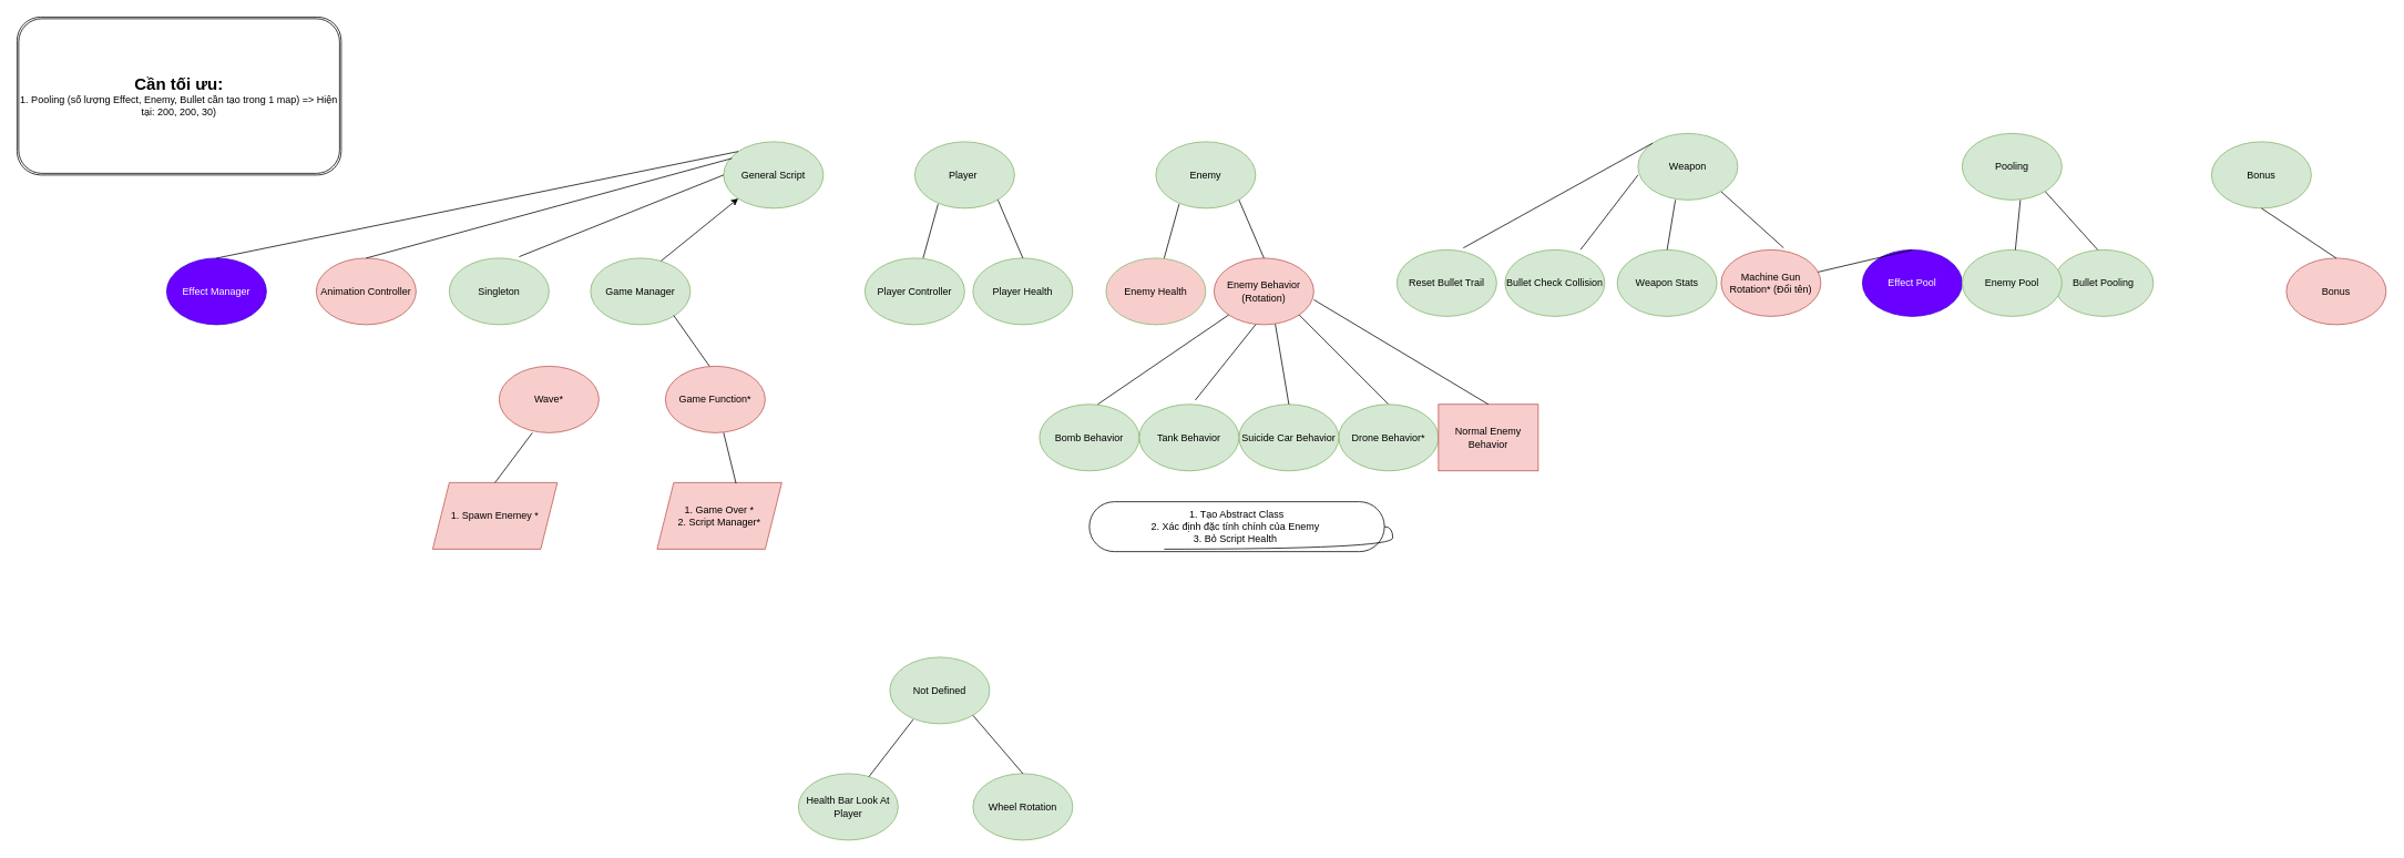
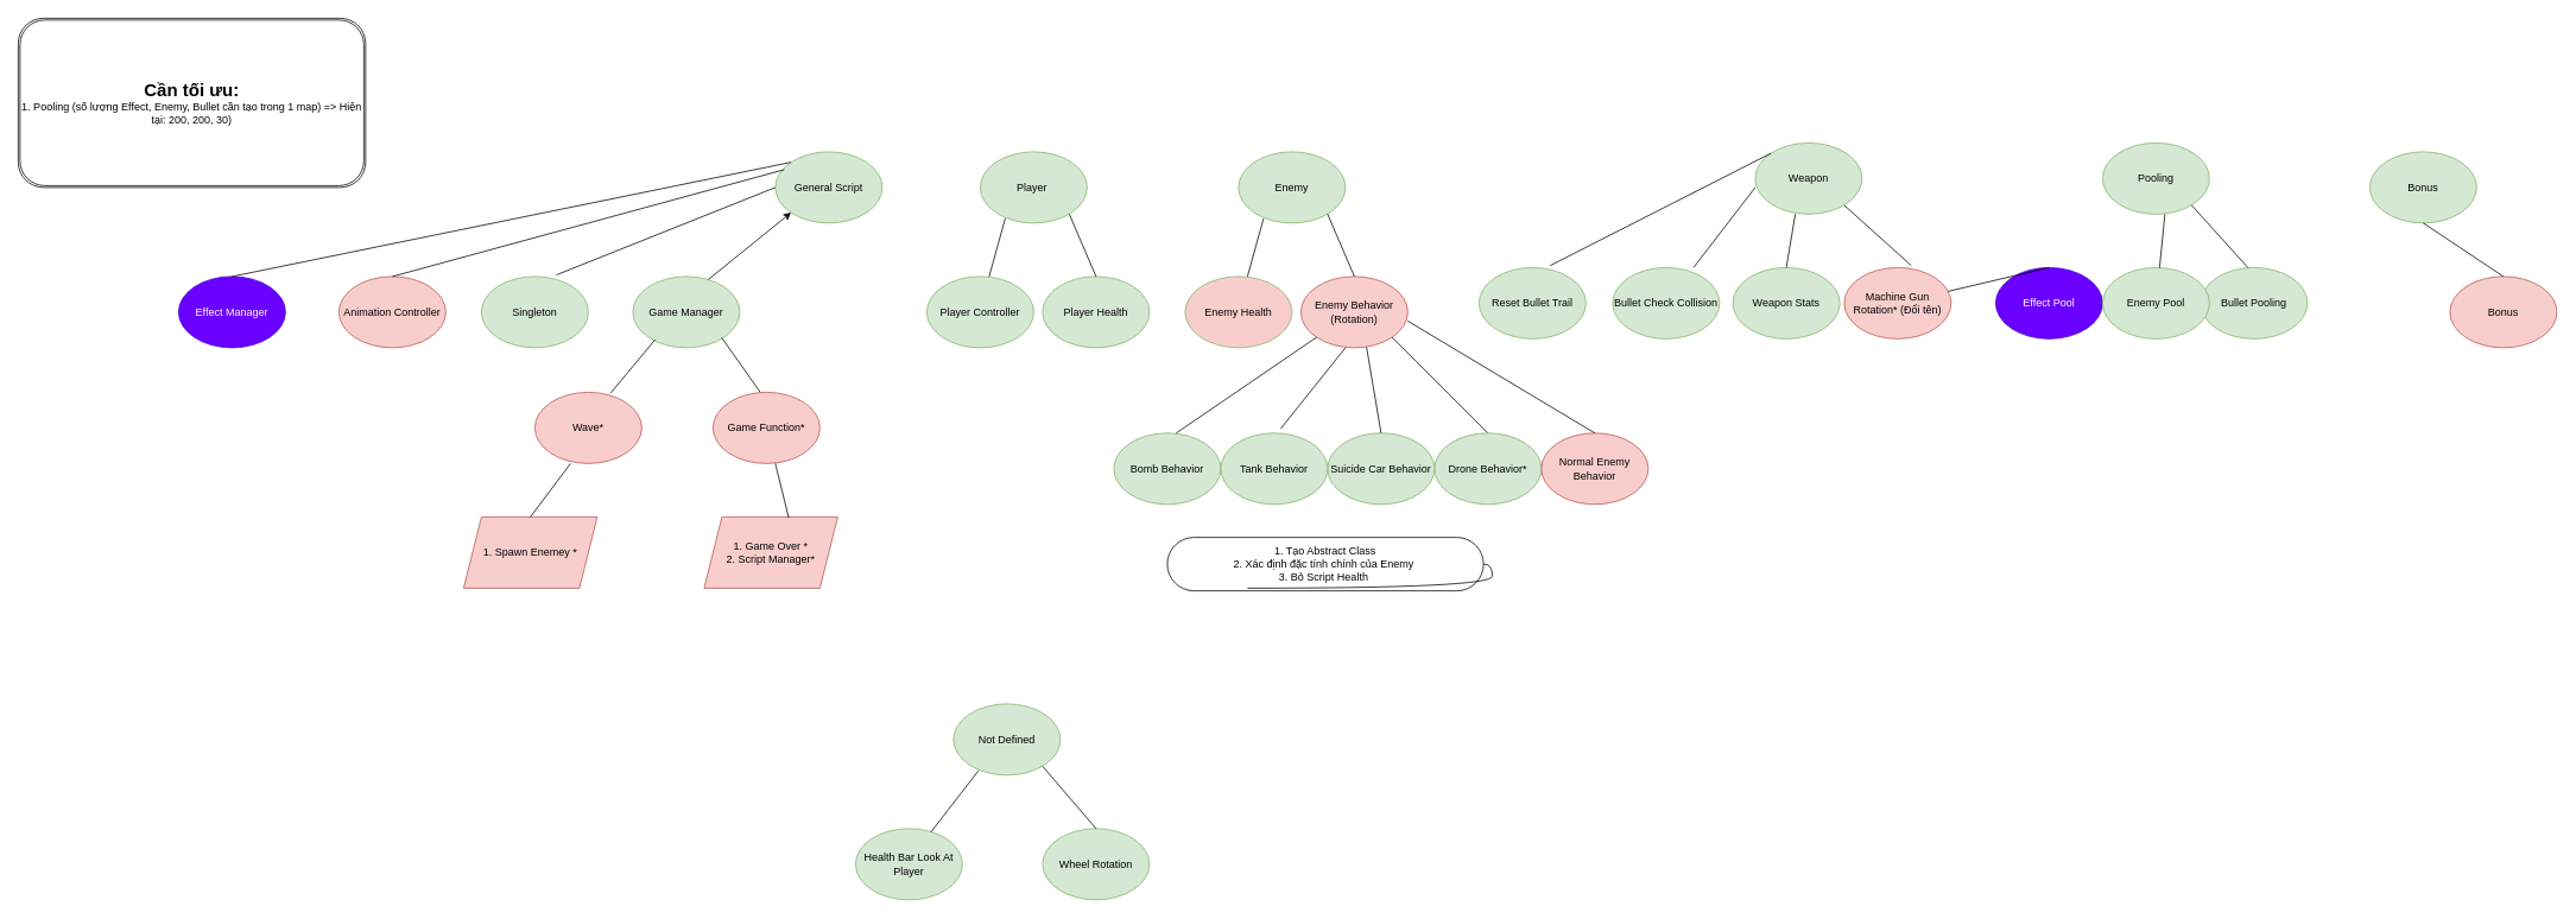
  <mxCell id="0" />
  <mxCell id="1" parent="0" />
  <mxCell id="2" value="General Script" style="ellipse;whiteSpace=wrap;html=1;fillColor=#d5e8d4;strokeColor=#82b366;" vertex="1" parent="1"><mxGeometry x="870" y="170" width="120" height="80" as="geometry" /></mxCell>
  <mxCell id="3" value="Player&amp;nbsp;" style="ellipse;whiteSpace=wrap;html=1;fillColor=#d5e8d4;strokeColor=#82b366;" vertex="1" parent="1"><mxGeometry x="1100" y="170" width="120" height="80" as="geometry" /></mxCell>
  <mxCell id="4" value="Weapon" style="ellipse;whiteSpace=wrap;html=1;fillColor=#d5e8d4;strokeColor=#82b366;" vertex="1" parent="1"><mxGeometry x="1970" y="160" width="120" height="80" as="geometry" /></mxCell>
  <mxCell id="5" value="Singleton" style="ellipse;whiteSpace=wrap;html=1;fillColor=#d5e8d4;strokeColor=#82b366;" vertex="1" parent="1"><mxGeometry x="540" y="310" width="120" height="80" as="geometry" /></mxCell>
  <mxCell id="6" value="Game Manager" style="ellipse;whiteSpace=wrap;html=1;fillColor=#d5e8d4;strokeColor=#82b366;" vertex="1" parent="1"><mxGeometry x="710" y="310" width="120" height="80" as="geometry" /></mxCell>
  <mxCell id="7" value="1. Spawn Enemey *" style="shape=parallelogram;perimeter=parallelogramPerimeter;whiteSpace=wrap;html=1;fixedSize=1;fillColor=#f8cecc;strokeColor=#b85450;" vertex="1" parent="1"><mxGeometry x="520" y="580" width="150" height="80" as="geometry" /></mxCell>
  <mxCell id="8" value="Wave*" style="ellipse;whiteSpace=wrap;html=1;fillColor=#f8cecc;strokeColor=#b85450;" vertex="1" parent="1"><mxGeometry x="600" y="440" width="120" height="80" as="geometry" /></mxCell>
  <mxCell id="9" value="1. Game Over *&lt;br&gt;2. Script Manager*" style="shape=parallelogram;perimeter=parallelogramPerimeter;whiteSpace=wrap;html=1;fixedSize=1;fillColor=#f8cecc;strokeColor=#b85450;" vertex="1" parent="1"><mxGeometry y="580" width="150" height="80" as="geometry" x="790" /></mxCell>
  <mxCell id="10" value="Game Function*" style="ellipse;whiteSpace=wrap;html=1;fillColor=#f8cecc;strokeColor=#b85450;" vertex="1" parent="1"><mxGeometry x="800" y="440" width="120" height="80" as="geometry" /></mxCell>
  <mxCell id="11" value="" style="endArrow=none;html=1;rounded=0;exitX=0.5;exitY=0;exitDx=0;exitDy=0;" edge="1" parent="1" source="7"><mxGeometry width="50" height="50" relative="1" as="geometry"><mxPoint x="590" y="570" as="sourcePoint" /><mxPoint x="640" y="520" as="targetPoint" /></mxGeometry></mxCell>
  <mxCell id="12" value="" style="endArrow=none;html=1;rounded=0;exitX=0.633;exitY=0.013;exitDx=0;exitDy=0;exitPerimeter=0;" edge="1" parent="1" source="9"><mxGeometry width="50" height="50" relative="1" as="geometry"><mxPoint x="825" y="580" as="sourcePoint" /><mxPoint x="870" y="520" as="targetPoint" /></mxGeometry></mxCell>
  <mxCell id="13" value="" style="endArrow=none;html=1;rounded=0;exitX=0.442;exitY=0;exitDx=0;exitDy=0;exitPerimeter=0;" edge="1" parent="1" source="10"><mxGeometry width="50" height="50" relative="1" as="geometry"><mxPoint x="825" y="440" as="sourcePoint" /><mxPoint x="810" y="379" as="targetPoint" /></mxGeometry></mxCell>
+ <mxCell id="14" value="" style="endArrow=none;html=1;rounded=0;exitX=0.708;exitY=0.013;exitDx=0;exitDy=0;exitPerimeter=0;entryX=0.208;entryY=0.888;entryDx=0;entryDy=0;entryPerimeter=0;" edge="1" parent="1" source="8" target="6"><mxGeometry width="50" height="50" relative="1" as="geometry"><mxPoint x="773" y="440" as="sourcePoint" /><mxPoint x="730" y="380" as="targetPoint" /></mxGeometry></mxCell>
  <mxCell id="15" value="" style="endArrow=none;html=1;rounded=0;exitX=0.701;exitY=-0.022;exitDx=0;exitDy=0;exitPerimeter=0;entryX=0.208;entryY=0.888;entryDx=0;entryDy=0;entryPerimeter=0;" edge="1" parent="1" source="5"><mxGeometry width="50" height="50" relative="1" as="geometry"><mxPoint x="820" y="270" as="sourcePoint" /><mxPoint x="870" y="210" as="targetPoint" /></mxGeometry></mxCell>
  <mxCell id="16" value="" style="endArrow=classic;html=1;rounded=0;exitX=0.706;exitY=0.043;exitDx=0;exitDy=0;exitPerimeter=0;entryX=0;entryY=1;entryDx=0;entryDy=0;" edge="1" parent="1" source="6" target="2"><mxGeometry width="50" height="50" relative="1" as="geometry"><mxPoint x="634" y="318" as="sourcePoint" /><mxPoint x="880" y="220" as="targetPoint" /></mxGeometry></mxCell>
  <mxCell id="17" value="Animation Controller" style="ellipse;whiteSpace=wrap;html=1;fillColor=#f8cecc;strokeColor=#b85450;" vertex="1" parent="1"><mxGeometry x="380" y="310" width="120" height="80" as="geometry" /></mxCell>
  <mxCell id="18" value="" style="endArrow=none;html=1;rounded=0;exitX=0.5;exitY=0;exitDx=0;exitDy=0;" edge="1" parent="1" source="17"><mxGeometry width="50" height="50" relative="1" as="geometry"><mxPoint x="570" y="278" as="sourcePoint" /><mxPoint x="880" y="190" as="targetPoint" /></mxGeometry></mxCell>
  <mxCell id="19" value="Player Health" style="ellipse;whiteSpace=wrap;html=1;fillColor=#d5e8d4;strokeColor=#82b366;" vertex="1" parent="1"><mxGeometry x="1170" y="310" width="120" height="80" as="geometry" /></mxCell>
  <mxCell id="20" value="Player Controller" style="ellipse;whiteSpace=wrap;html=1;fillColor=#d5e8d4;strokeColor=#82b366;" vertex="1" parent="1"><mxGeometry x="1040" y="310" width="120" height="80" as="geometry" /></mxCell>
  <mxCell id="21" value="" style="endArrow=none;html=1;rounded=0;entryX=0.741;entryY=0.951;entryDx=0;entryDy=0;entryPerimeter=0;" edge="1" parent="1"><mxGeometry width="50" height="50" relative="1" as="geometry"><mxPoint x="1110" y="310" as="sourcePoint" /><mxPoint x="1128" y="245" as="targetPoint" /></mxGeometry></mxCell>
  <mxCell id="22" value="" style="endArrow=none;html=1;rounded=0;entryX=0.741;entryY=0.951;entryDx=0;entryDy=0;entryPerimeter=0;exitX=0.5;exitY=0;exitDx=0;exitDy=0;exitPerimeter=0;" edge="1" parent="1" source="19"><mxGeometry width="50" height="50" relative="1" as="geometry"><mxPoint x="1260" y="305" as="sourcePoint" /><mxPoint x="1200" y="240" as="targetPoint" /></mxGeometry></mxCell>
  <mxCell id="23" value="Weapon Stats" style="ellipse;whiteSpace=wrap;html=1;fillColor=#d5e8d4;strokeColor=#82b366;" vertex="1" parent="1"><mxGeometry x="1945" y="300" width="120" height="80" as="geometry" /></mxCell>
  <mxCell id="24" value="Enemy" style="ellipse;whiteSpace=wrap;html=1;fillColor=#d5e8d4;strokeColor=#82b366;" vertex="1" parent="1"><mxGeometry x="1390" y="170" width="120" height="80" as="geometry" /></mxCell>
  <mxCell id="25" value="Enemy Behavior (Rotation)" style="ellipse;whiteSpace=wrap;html=1;fillColor=#f8cecc;strokeColor=#b85450;" vertex="1" parent="1"><mxGeometry x="1460" y="310" width="120" height="80" as="geometry" /></mxCell>
  <mxCell id="26" value="Enemy Health" style="ellipse;whiteSpace=wrap;html=1;fillColor=#f8cecc;strokeColor=#82b366;" vertex="1" parent="1"><mxGeometry x="1330" y="310" width="120" height="80" as="geometry" /></mxCell>
  <mxCell id="27" value="" style="endArrow=none;html=1;rounded=0;entryX=0.741;entryY=0.951;entryDx=0;entryDy=0;entryPerimeter=0;" edge="1" parent="1"><mxGeometry width="50" height="50" relative="1" as="geometry"><mxPoint x="1400" y="310" as="sourcePoint" /><mxPoint x="1418" y="245" as="targetPoint" /></mxGeometry></mxCell>
  <mxCell id="28" value="" style="endArrow=none;html=1;rounded=0;entryX=0.741;entryY=0.951;entryDx=0;entryDy=0;entryPerimeter=0;exitX=0.5;exitY=0;exitDx=0;exitDy=0;exitPerimeter=0;" edge="1" source="25" parent="1"><mxGeometry width="50" height="50" relative="1" as="geometry"><mxPoint x="1550" y="305" as="sourcePoint" /><mxPoint x="1490" y="240" as="targetPoint" /></mxGeometry></mxCell>
  <mxCell id="29" value="" style="endArrow=none;html=1;rounded=0;entryX=1;entryY=1;entryDx=0;entryDy=0;exitX=0.5;exitY=0;exitDx=0;exitDy=0;exitPerimeter=0;" edge="1" source="30" parent="1" target="25"><mxGeometry width="50" height="50" relative="1" as="geometry"><mxPoint x="1630" y="470.86" as="sourcePoint" /><mxPoint x="1570" y="405.86" as="targetPoint" /></mxGeometry></mxCell>
  <mxCell id="30" value="Drone Behavior*" style="ellipse;whiteSpace=wrap;html=1;fillColor=#d5e8d4;strokeColor=#82b366;" vertex="1" parent="1"><mxGeometry x="1610" y="485.86" width="120" height="80" as="geometry" /></mxCell>
  <mxCell id="31" value="Suicide Car Behavior" style="ellipse;whiteSpace=wrap;html=1;fillColor=#d5e8d4;strokeColor=#82b366;" vertex="1" parent="1"><mxGeometry x="1490" y="485.86" width="120" height="80" as="geometry" /></mxCell>
  <mxCell id="32" value="Bomb Behavior" style="ellipse;whiteSpace=wrap;html=1;fillColor=#d5e8d4;strokeColor=#82b366;" vertex="1" parent="1"><mxGeometry x="1250" y="485.86" width="120" height="80" as="geometry" /></mxCell>
  <mxCell id="33" value="Tank Behavior" style="ellipse;whiteSpace=wrap;html=1;fillColor=#d5e8d4;strokeColor=#82b366;" vertex="1" parent="1"><mxGeometry x="1370" y="485.86" width="120" height="80" as="geometry" /></mxCell>
  <mxCell id="34" value="" style="endArrow=none;html=1;rounded=0;entryX=0.614;entryY=0.991;entryDx=0;entryDy=0;entryPerimeter=0;exitX=0.5;exitY=0;exitDx=0;exitDy=0;" edge="1" parent="1" source="31" target="25"><mxGeometry width="50" height="50" relative="1" as="geometry"><mxPoint x="1630" y="485.86" as="sourcePoint" /><mxPoint x="1530" y="405.86" as="targetPoint" /></mxGeometry></mxCell>
  <mxCell id="35" value="" style="endArrow=none;html=1;rounded=0;exitX=0.561;exitY=-0.062;exitDx=0;exitDy=0;exitPerimeter=0;" edge="1" parent="1" source="33"><mxGeometry width="50" height="50" relative="1" as="geometry"><mxPoint x="1498" y="485.86" as="sourcePoint" /><mxPoint x="1510" y="390" as="targetPoint" /></mxGeometry></mxCell>
  <mxCell id="36" value="" style="endArrow=none;html=1;rounded=0;entryX=0;entryY=1;entryDx=0;entryDy=0;exitX=0.5;exitY=0;exitDx=0;exitDy=0;" edge="1" parent="1" target="25"><mxGeometry width="50" height="50" relative="1" as="geometry"><mxPoint x="1320" y="485.86" as="sourcePoint" /><mxPoint x="1507.574" y="394.144" as="targetPoint" /></mxGeometry></mxCell>
  <mxCell id="37" value="1. Tạo Abstract Class&lt;br&gt;2. Xác định đặc tính chính của Enemy&amp;nbsp;&lt;br&gt;3. Bỏ Script Health&amp;nbsp;" style="whiteSpace=wrap;html=1;rounded=1;arcSize=50;align=center;verticalAlign=middle;strokeWidth=1;autosize=1;spacing=4;treeFolding=1;treeMoving=1;newEdgeStyle={&quot;edgeStyle&quot;:&quot;entityRelationEdgeStyle&quot;,&quot;startArrow&quot;:&quot;none&quot;,&quot;endArrow&quot;:&quot;none&quot;,&quot;segment&quot;:10,&quot;curved&quot;:1,&quot;sourcePerimeterSpacing&quot;:0,&quot;targetPerimeterSpacing&quot;:0};" vertex="1" parent="1"><mxGeometry x="1310" y="603" width="355" height="60" as="geometry" /></mxCell>
  <mxCell id="38" value="" style="edgeStyle=entityRelationEdgeStyle;startArrow=none;endArrow=none;segment=10;curved=1;sourcePerimeterSpacing=0;targetPerimeterSpacing=0;rounded=0;" edge="1" target="37" parent="1"><mxGeometry relative="1" as="geometry"><mxPoint x="1400" y="660" as="sourcePoint" /></mxGeometry></mxCell>
- <mxCell id="39" value="Normal Enemy Behavior" style="whiteSpace=wrap;html=1;fillColor=#f8cecc;strokeColor=#b85450;rounded=0;" vertex="1" parent="1"><mxGeometry x="1730" y="485.86" width="120" height="80" as="geometry" /></mxCell>
+ <mxCell id="39" value="Normal Enemy Behavior" style="ellipse;whiteSpace=wrap;html=1;fillColor=#f8cecc;strokeColor=#b85450;" vertex="1" parent="1"><mxGeometry x="1730" y="485.86" width="120" height="80" as="geometry" /></mxCell>
  <mxCell id="40" value="" style="endArrow=none;html=1;rounded=0;entryX=1;entryY=1;entryDx=0;entryDy=0;exitX=0.5;exitY=0;exitDx=0;exitDy=0;" edge="1" parent="1" source="39"><mxGeometry width="50" height="50" relative="1" as="geometry"><mxPoint x="1688" y="468" as="sourcePoint" /><mxPoint x="1580" y="360" as="targetPoint" /></mxGeometry></mxCell>
  <mxCell id="41" value="Bullet Check Collision" style="ellipse;whiteSpace=wrap;html=1;fillColor=#d5e8d4;strokeColor=#82b366;" vertex="1" parent="1"><mxGeometry x="1810" y="300" width="120" height="80" as="geometry" /></mxCell>
  <mxCell id="42" value="Machine Gun Rotation* (Đổi tên)" style="ellipse;whiteSpace=wrap;html=1;fillColor=#f8cecc;strokeColor=#b85450;" vertex="1" parent="1"><mxGeometry x="2070" y="300" width="120" height="80" as="geometry" /></mxCell>
- <mxCell id="43" value="Reset Bullet Trail" style="ellipse;whiteSpace=wrap;html=1;fillColor=#d5e8d4;strokeColor=#82b366;" vertex="1" parent="1"><mxGeometry x="1680" y="300" width="120" height="80" as="geometry" /></mxCell>
+ <mxCell id="43" value="Reset Bullet Trail" style="ellipse;whiteSpace=wrap;html=1;fillColor=#d5e8d4;strokeColor=#82b366;" vertex="1" parent="1"><mxGeometry x="1660" y="300" width="120" height="80" as="geometry" /></mxCell>
  <mxCell id="44" value="" style="endArrow=none;html=1;rounded=0;entryX=0.741;entryY=0.951;entryDx=0;entryDy=0;entryPerimeter=0;exitX=0.627;exitY=-0.029;exitDx=0;exitDy=0;exitPerimeter=0;" edge="1" parent="1" source="42"><mxGeometry width="50" height="50" relative="1" as="geometry"><mxPoint x="2100" y="300" as="sourcePoint" /><mxPoint x="2070" y="230" as="targetPoint" /></mxGeometry></mxCell>
  <mxCell id="45" value="" style="endArrow=none;html=1;rounded=0;entryX=0.741;entryY=0.951;entryDx=0;entryDy=0;entryPerimeter=0;exitX=0.5;exitY=0;exitDx=0;exitDy=0;" edge="1" parent="1" source="23"><mxGeometry width="50" height="50" relative="1" as="geometry"><mxPoint x="2090" y="308" as="sourcePoint" /><mxPoint x="2015" y="240" as="targetPoint" /></mxGeometry></mxCell>
  <mxCell id="46" value="" style="endArrow=none;html=1;rounded=0;entryX=0.741;entryY=0.951;entryDx=0;entryDy=0;entryPerimeter=0;exitX=0.758;exitY=-0.003;exitDx=0;exitDy=0;exitPerimeter=0;" edge="1" parent="1" source="41"><mxGeometry width="50" height="50" relative="1" as="geometry"><mxPoint x="1960" y="270" as="sourcePoint" /><mxPoint x="1970" y="210" as="targetPoint" /></mxGeometry></mxCell>
  <mxCell id="47" value="" style="endArrow=none;html=1;rounded=0;entryX=0;entryY=0;entryDx=0;entryDy=0;exitX=0.666;exitY=-0.029;exitDx=0;exitDy=0;exitPerimeter=0;" edge="1" parent="1" source="43" target="4"><mxGeometry width="50" height="50" relative="1" as="geometry"><mxPoint x="1901" y="280" as="sourcePoint" /><mxPoint x="1970" y="190" as="targetPoint" /></mxGeometry></mxCell>
  <mxCell id="48" value="Pooling" style="ellipse;whiteSpace=wrap;html=1;fillColor=#d5e8d4;strokeColor=#82b366;" vertex="1" parent="1"><mxGeometry x="2360" y="160" width="120" height="80" as="geometry" /></mxCell>
  <mxCell id="49" value="Effect Pool" style="ellipse;whiteSpace=wrap;html=1;fillColor=#6a00ff;strokeColor=#3700CC;fontColor=#ffffff;" vertex="1" parent="1"><mxGeometry x="2240" y="300" width="120" height="80" as="geometry" /></mxCell>
  <mxCell id="50" value="Bullet Pooling" style="ellipse;whiteSpace=wrap;html=1;fillColor=#d5e8d4;strokeColor=#82b366;" vertex="1" parent="1"><mxGeometry x="2470" y="300" width="120" height="80" as="geometry" /></mxCell>
  <mxCell id="51" value="" style="endArrow=none;html=1;rounded=0;entryX=0.741;entryY=0.951;entryDx=0;entryDy=0;entryPerimeter=0;exitX=0.443;exitY=0.001;exitDx=0;exitDy=0;exitPerimeter=0;" edge="1" source="50" parent="1"><mxGeometry width="50" height="50" relative="1" as="geometry"><mxPoint x="2490" y="300" as="sourcePoint" /><mxPoint x="2460" y="230" as="targetPoint" /></mxGeometry></mxCell>
  <mxCell id="52" value="" style="endArrow=none;html=1;rounded=0;exitX=0.5;exitY=0;exitDx=0;exitDy=0;" edge="1" source="49" parent="1" target="42"><mxGeometry width="50" height="50" relative="1" as="geometry"><mxPoint x="2480" y="308" as="sourcePoint" /><mxPoint x="2405" y="240" as="targetPoint" /></mxGeometry></mxCell>
  <mxCell id="53" value="Bonus" style="ellipse;whiteSpace=wrap;html=1;fillColor=#d5e8d4;strokeColor=#82b366;" vertex="1" parent="1"><mxGeometry x="2660" y="170" width="120" height="80" as="geometry" /></mxCell>
  <mxCell id="54" value="Bonus" style="ellipse;whiteSpace=wrap;html=1;fillColor=#f8cecc;strokeColor=#b85450;" vertex="1" parent="1"><mxGeometry x="2750" y="310" width="120" height="80" as="geometry" /></mxCell>
  <mxCell id="55" value="" style="endArrow=none;html=1;rounded=0;entryX=0.5;entryY=1;entryDx=0;entryDy=0;exitX=0.5;exitY=0;exitDx=0;exitDy=0;" edge="1" source="54" target="53" parent="1"><mxGeometry width="50" height="50" relative="1" as="geometry"><mxPoint x="2820" y="318" as="sourcePoint" /><mxPoint x="2745" y="250" as="targetPoint" /></mxGeometry></mxCell>
  <mxCell id="56" value="Enemy Pool" style="ellipse;whiteSpace=wrap;html=1;fillColor=#d5e8d4;strokeColor=#82b366;" vertex="1" parent="1"><mxGeometry x="2360" y="300" width="120" height="80" as="geometry" /></mxCell>
  <mxCell id="57" value="" style="endArrow=none;html=1;rounded=0;entryX=0;entryY=0.625;entryDx=0;entryDy=0;entryPerimeter=0;" edge="1" parent="1" source="56"><mxGeometry width="50" height="50" relative="1" as="geometry"><mxPoint x="2380" y="330" as="sourcePoint" /><mxPoint x="2430" y="240" as="targetPoint" /></mxGeometry></mxCell>
  <mxCell id="58" value="Effect Manager" style="ellipse;whiteSpace=wrap;html=1;fillColor=#6a00ff;strokeColor=#3700CC;fontColor=#ffffff;" vertex="1" parent="1"><mxGeometry x="200" y="310" width="120" height="80" as="geometry" /></mxCell>
  <mxCell id="59" value="" style="endArrow=none;html=1;rounded=0;exitX=0.5;exitY=0;exitDx=0;exitDy=0;entryX=0;entryY=0;entryDx=0;entryDy=0;" edge="1" parent="1" target="2"><mxGeometry width="50" height="50" relative="1" as="geometry"><mxPoint x="260" y="310" as="sourcePoint" /><mxPoint x="700" y="190" as="targetPoint" /></mxGeometry></mxCell>
  <mxCell id="60" value="Not Defined" style="ellipse;whiteSpace=wrap;html=1;fillColor=#d5e8d4;strokeColor=#82b366;" vertex="1" parent="1"><mxGeometry x="1070" y="790" width="120" height="80" as="geometry" /></mxCell>
  <mxCell id="61" value="Wheel Rotation" style="ellipse;whiteSpace=wrap;html=1;fillColor=#d5e8d4;strokeColor=#82b366;" vertex="1" parent="1"><mxGeometry x="1170" y="930" width="120" height="80" as="geometry" /></mxCell>
  <mxCell id="62" value="Health Bar Look At Player" style="ellipse;whiteSpace=wrap;html=1;fillColor=#d5e8d4;strokeColor=#82b366;" vertex="1" parent="1"><mxGeometry x="960" y="930" width="120" height="80" as="geometry" /></mxCell>
  <mxCell id="63" value="" style="endArrow=none;html=1;rounded=0;entryX=0.741;entryY=0.951;entryDx=0;entryDy=0;entryPerimeter=0;exitX=0.706;exitY=0.048;exitDx=0;exitDy=0;exitPerimeter=0;" edge="1" parent="1" source="62"><mxGeometry width="50" height="50" relative="1" as="geometry"><mxPoint x="1080" y="930" as="sourcePoint" /><mxPoint x="1098" y="865" as="targetPoint" /></mxGeometry></mxCell>
  <mxCell id="64" value="" style="endArrow=none;html=1;rounded=0;entryX=0.741;entryY=0.951;entryDx=0;entryDy=0;entryPerimeter=0;exitX=0.5;exitY=0;exitDx=0;exitDy=0;exitPerimeter=0;" edge="1" source="61" parent="1"><mxGeometry width="50" height="50" relative="1" as="geometry"><mxPoint x="1230" y="925" as="sourcePoint" /><mxPoint x="1170" y="860" as="targetPoint" /></mxGeometry></mxCell>
  <mxCell id="65" value="&lt;b&gt;&lt;font style=&quot;font-size: 20px;&quot;&gt;Cần tối ưu:&lt;/font&gt;&lt;/b&gt;&lt;br&gt;1. Pooling (số lượng Effect, Enemy, Bullet cần tạo trong 1 map) =&amp;gt; Hiện tại: 200, 200, 30)" style="shape=ext;double=1;rounded=1;whiteSpace=wrap;html=1;align=center;" vertex="1" parent="1"><mxGeometry x="20" y="20" width="390" height="190" as="geometry" /></mxCell>
